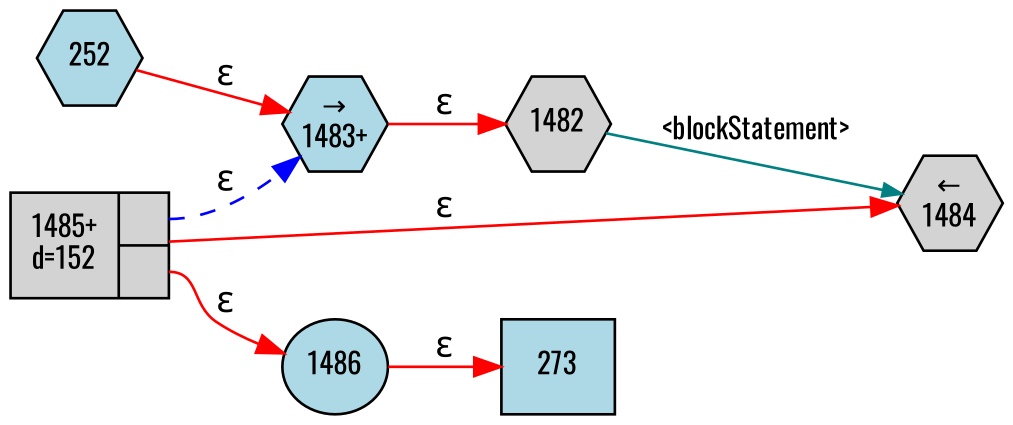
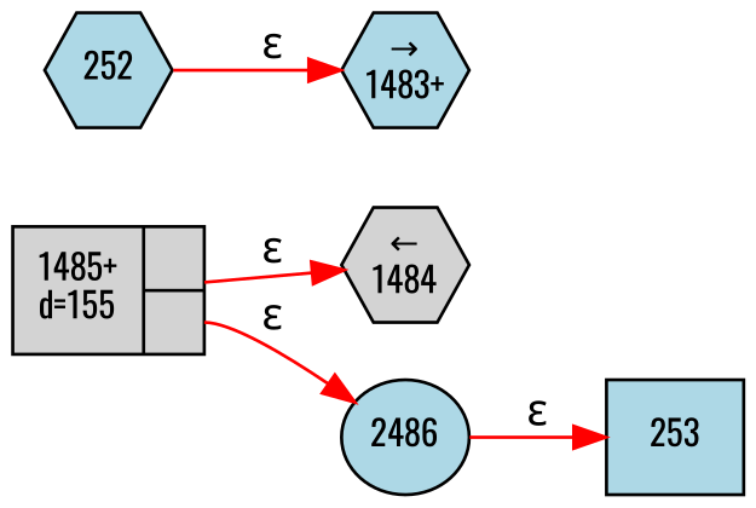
  digraph {
    fontname=Oswald
    rankdir=LR
    node [fillcolor=lightblue fixedsize=true fontname=Oswald fontsize=11 shape=hexagon style=filled peripheries=1]
    edge [color=red fontname=Oswald]
-   n1 [label=273 shape=box width=.6 peripheries=""]
-   n2 [fillcolor=lightgrey label=1482 width=.55]
+   n1 [label=253 shape=box width=.6 peripheries=""]
    n3 [fillcolor=lightgrey label="&larr;\n1484" width=.55]
    n4 [label="&rarr;\n1483+" width=.55]
    n5 [label=252 width=.55]
-   n6 [fillcolor=lightgrey fixedsize=false label="{1485+\nd=152|{<p0>|<p1>}}" shape=record]
-   n7 [label=1486 shape=ellipse width=.55]
-   n2 -> n3 [arrowhead=normal arrowsize=.7 color=teal fontsize=11 label="<blockStatement>"]
-   n4 -> n2 [label="&epsilon;"]
+   n6 [fillcolor=lightgrey fixedsize=false label="{1485+\nd=155|{<p0>|<p1>}}" shape=record]
+   n7 [label=2486 shape=ellipse width=.55]
    n5 -> n4 [label="&epsilon;"]
    n6 -> n3 [label="&epsilon;"]
-   n6 -> n4 [color=blue label="&epsilon;" style=dashed tailport=p0]
    n6 -> n7 [label="&epsilon;" tailport=p1]
    n7 -> n1 [label="&epsilon;"]
  }
